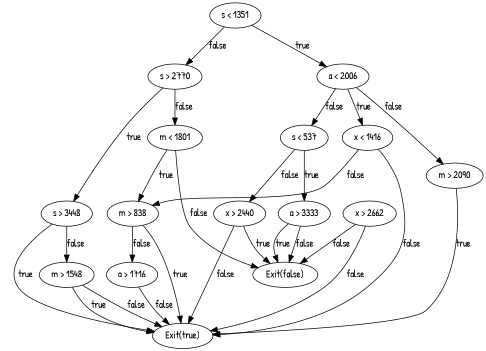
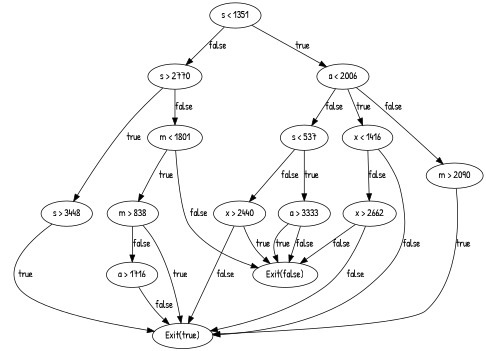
  digraph {
    fontname="Patrick Hand"
    node [fontname="Patrick Hand"]
    edge [fontname="Patrick Hand"]
    n1 [label="Exit(false)"]
    n2 [label="Exit(true)"]
    n3 [label="s < 1351"]
    n4 [label="a < 2006"]
    n5 [label="s > 2770"]
    n6 [label="m > 2090"]
    n7 [label="x < 1416"]
    n8 [label="s < 537"]
    n9 [label="m < 1801"]
    n10 [label="s > 3448"]
    n11 [label="x > 2662"]
    n12 [label="x > 2440"]
    n13 [label="a > 3333"]
    n14 [label="m > 838"]
-   n15 [label="m > 1548"]
    n16 [label="a > 1716"]
    n3 -> n4 [label=true]
    n3 -> n5 [label=false]
    n4 -> n6 [label=false]
    n4 -> n7 [label=true]
    n4 -> n8 [label=false]
    n5 -> n9 [label=false]
    n5 -> n10 [label=true]
    n6 -> n2 [label=true]
    n7 -> n2 [label=false]
-   n7 -> n14 [label=false]
+   n7 -> n11 [label=false]
    n8 -> n12 [label=false]
    n8 -> n13 [label=true]
    n9 -> n1 [label=false]
    n9 -> n14 [label=true]
    n10 -> n2 [label=true]
-   n10 -> n15 [label=false]
    n11 -> n1 [label=false]
    n11 -> n2 [label=false]
    n12 -> n1 [label=true]
    n12 -> n2 [label=false]
    n13 -> n1 [label=false]
    n13 -> n1 [label=true]
    n14 -> n2 [label=true]
    n14 -> n16 [label=false]
-   n15 -> n2 [label=false]
-   n15 -> n2 [label=true]
    n16 -> n2 [label=false]
  }
